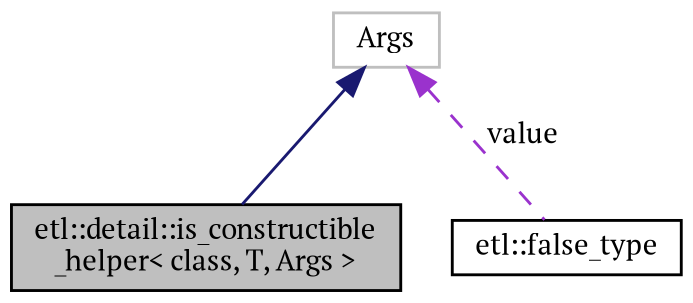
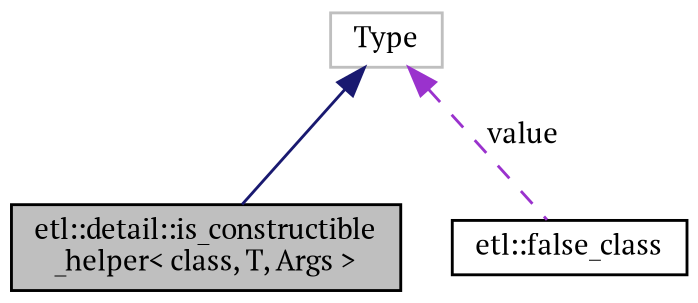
  digraph {
    fontname="PT Serif"
    node [color=black fillcolor=white fontname="PT Serif" fontsize=10 shape=record style=filled]
    edge [dir=back fontname="PT Serif" fontsize=10 labelfontname=Helvetica labelfontsize=10]
    n1 [fillcolor=grey75 fontcolor=black height=0.2 label="etl::detail::is_constructible\l_helper\< class, T, Args \>" width=0.4]
-   n2 [height=0.2 label="etl::false_type" width=0.4]
-   n3 [color=grey75 height=0.2 label=Args width=0.4]
+   n2 [height=0.2 label="etl::false_class" width=0.4]
+   n3 [color=grey75 height=0.2 label=Type width=0.4]
    n3 -> n1 [color=midnightblue style=solid]
    n3 -> n2 [color=darkorchid3 label=" value" style=dashed]
  }
